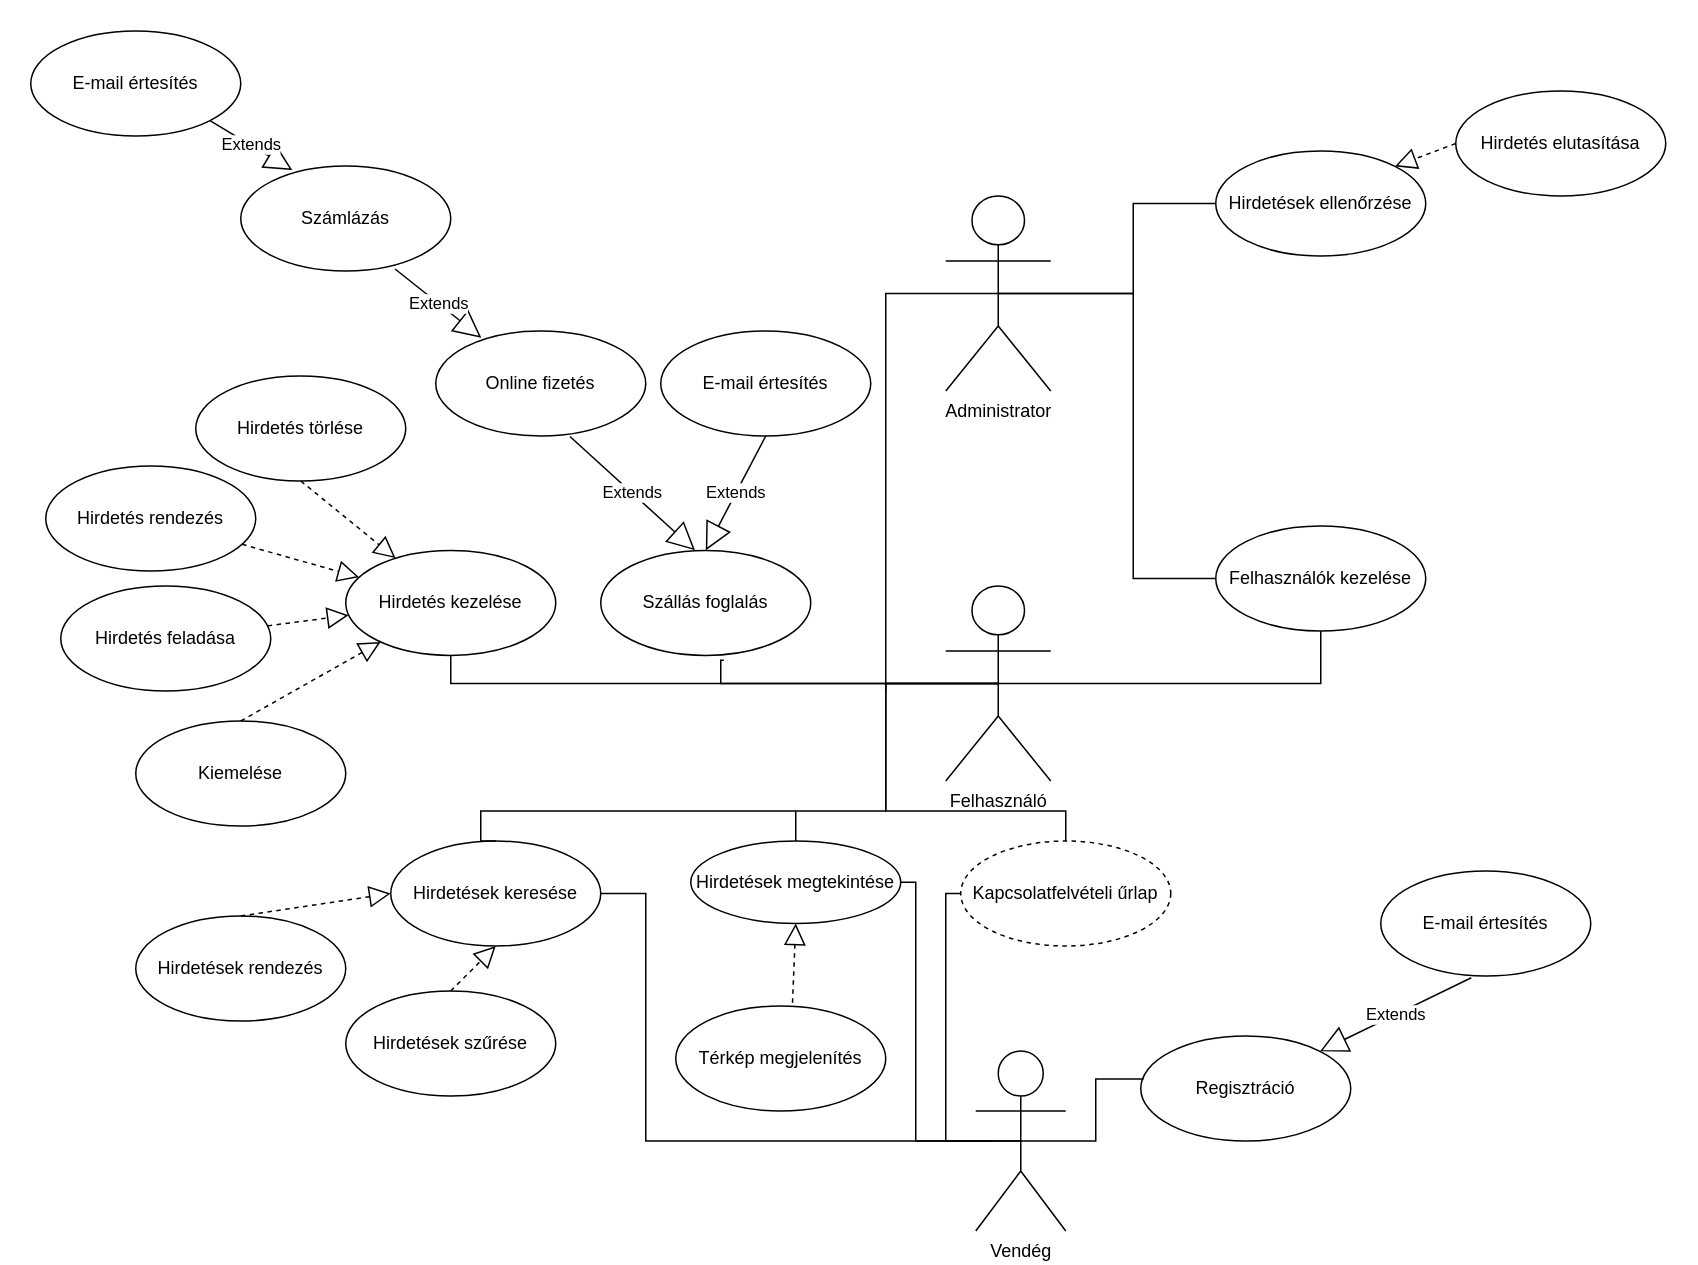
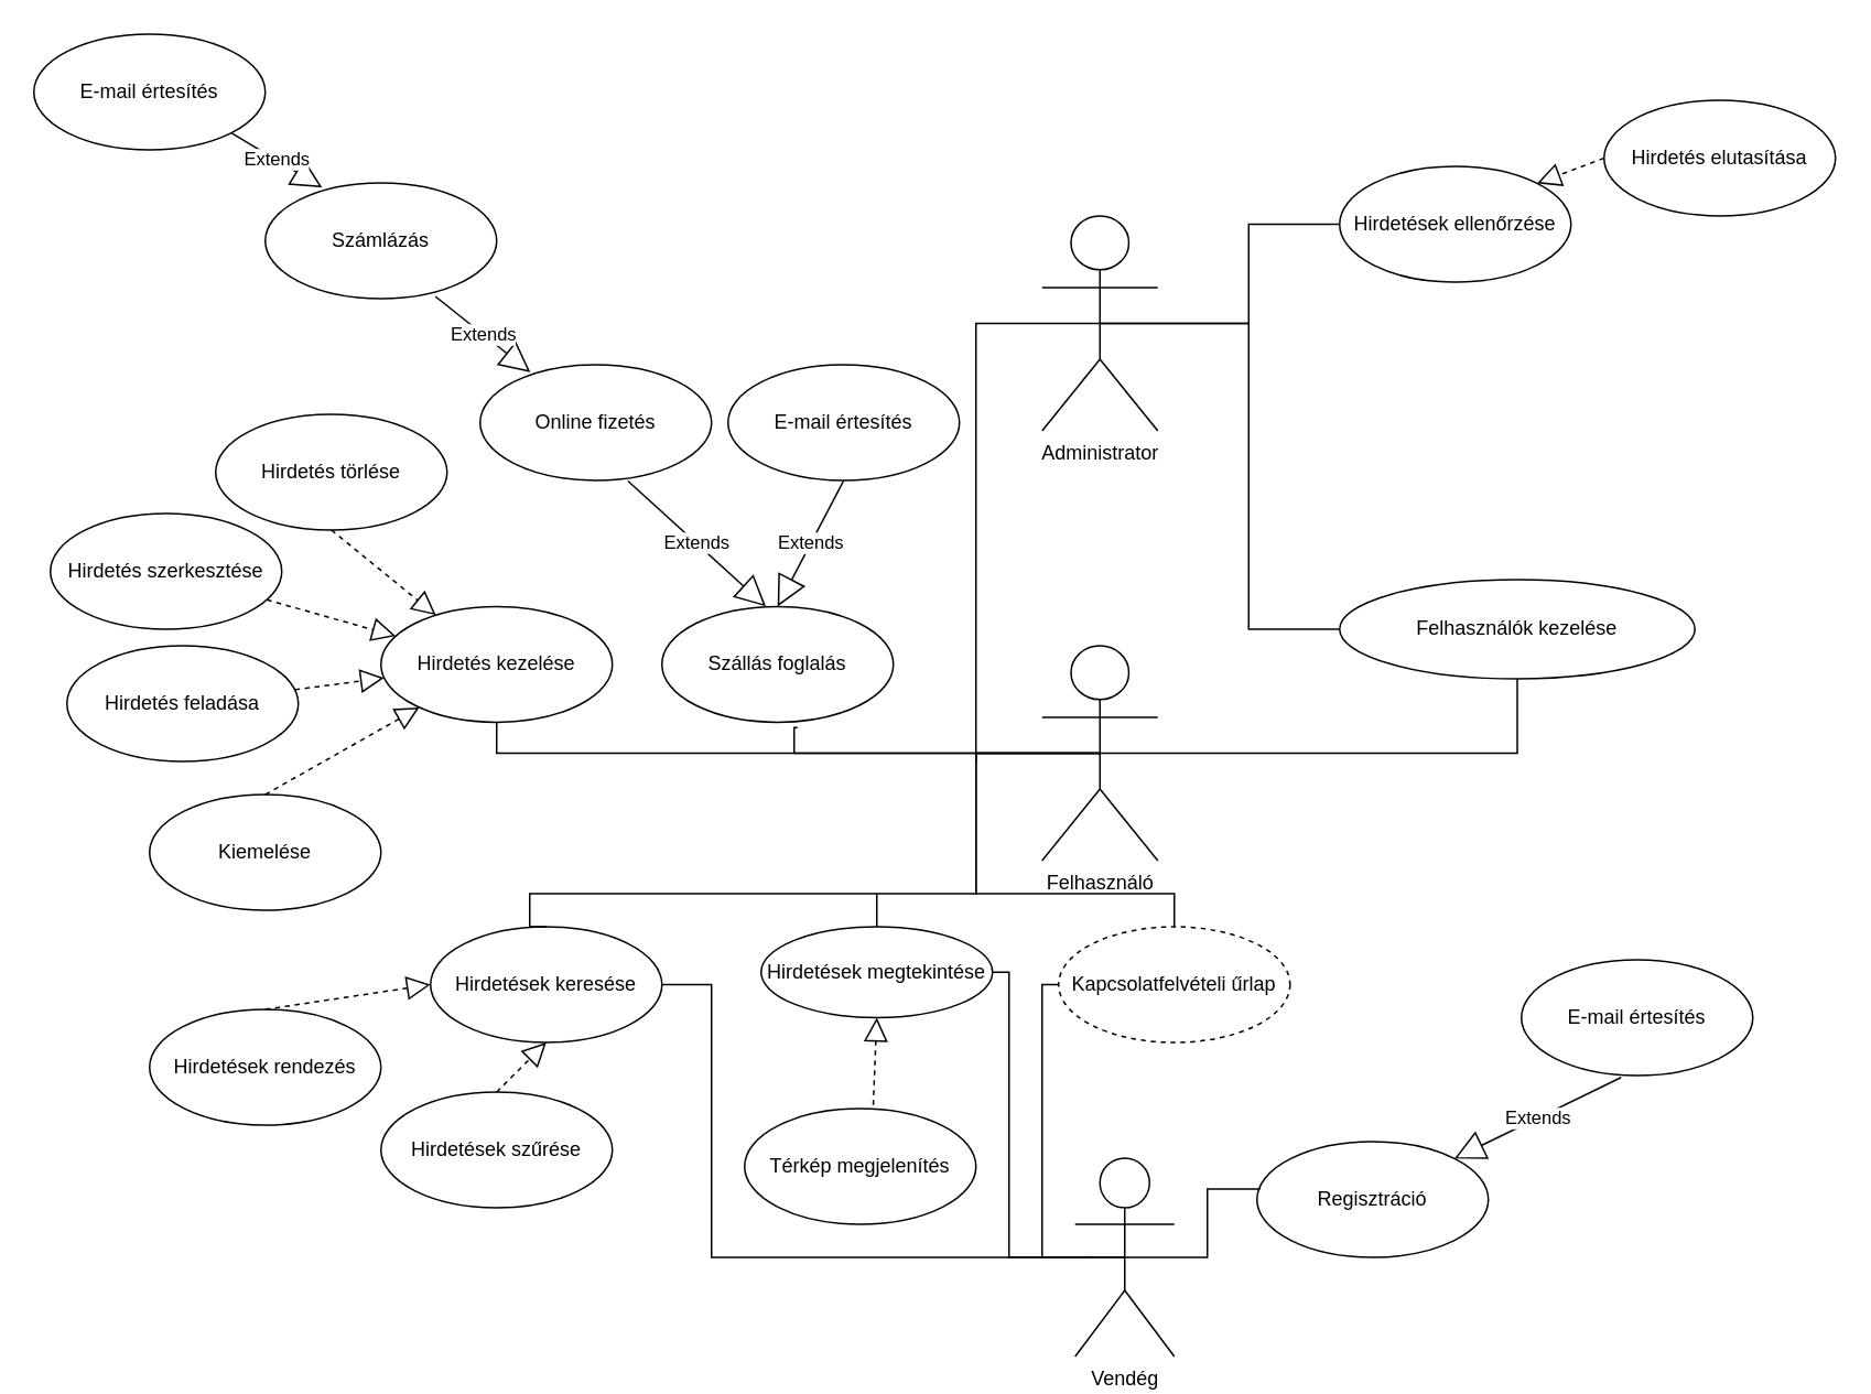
  <mxCell id="0" />
  <mxCell id="1" parent="0" />
  <mxCell id="2" value="Felhasználó&lt;br&gt;" style="shape=umlActor;verticalLabelPosition=bottom;verticalAlign=top;html=1;" vertex="1" parent="1"><mxGeometry x="630" y="390" width="70" height="130" as="geometry" /></mxCell>
- <mxCell id="3" value="Felhasználók kezelése" style="ellipse;whiteSpace=wrap;html=1;" vertex="1" parent="1"><mxGeometry x="810" y="350" width="140" height="70" as="geometry" /></mxCell>
+ <mxCell id="3" value="Felhasználók kezelése" style="ellipse;whiteSpace=wrap;html=1;" vertex="1" parent="1"><mxGeometry x="810" y="350" width="215" height="60" as="geometry" /></mxCell>
  <mxCell id="4" value="Administrator" style="shape=umlActor;verticalLabelPosition=bottom;verticalAlign=top;html=1;" vertex="1" parent="1"><mxGeometry x="630" y="130" width="70" height="130" as="geometry" /></mxCell>
  <mxCell id="5" value="Hirdetések ellenőrzése" style="ellipse;whiteSpace=wrap;html=1;" vertex="1" parent="1"><mxGeometry x="810" y="100" width="140" height="70" as="geometry" /></mxCell>
  <mxCell id="6" value="Hirdetés kezelése" style="ellipse;whiteSpace=wrap;html=1;" vertex="1" parent="1"><mxGeometry x="230" y="366.25" width="140" height="70" as="geometry" /></mxCell>
  <mxCell id="7" value="Hirdetés törlése" style="ellipse;whiteSpace=wrap;html=1;" vertex="1" parent="1"><mxGeometry x="130" y="250" width="140" height="70" as="geometry" /></mxCell>
- <mxCell id="8" value="Hirdetés rendezés" style="ellipse;whiteSpace=wrap;html=1;" vertex="1" parent="1"><mxGeometry x="30" y="310" width="140" height="70" as="geometry" /></mxCell>
+ <mxCell id="8" value="Hirdetés szerkesztése" style="ellipse;whiteSpace=wrap;html=1;" vertex="1" parent="1"><mxGeometry x="30" y="310" width="140" height="70" as="geometry" /></mxCell>
  <mxCell id="9" value="Hirdetés feladása" style="ellipse;whiteSpace=wrap;html=1;" vertex="1" parent="1"><mxGeometry x="40" y="390" width="140" height="70" as="geometry" /></mxCell>
  <mxCell id="10" value="Kiemelése" style="ellipse;whiteSpace=wrap;html=1;" vertex="1" parent="1"><mxGeometry x="90" y="480" width="140" height="70" as="geometry" /></mxCell>
  <mxCell id="11" value="" style="endArrow=block;dashed=1;endFill=0;endSize=12;html=1;rounded=0;exitX=0.5;exitY=1;exitDx=0;exitDy=0;" edge="1" parent="1" source="7" target="6"><mxGeometry width="160" relative="1" as="geometry"><mxPoint x="990.081" y="300.001" as="sourcePoint" /><mxPoint x="980" y="380.83" as="targetPoint" /></mxGeometry></mxCell>
  <mxCell id="12" value="" style="endArrow=block;dashed=1;endFill=0;endSize=12;html=1;rounded=0;" edge="1" parent="1" source="8" target="6"><mxGeometry width="160" relative="1" as="geometry"><mxPoint x="938.608" y="386.252" as="sourcePoint" /><mxPoint x="880.001" y="436.038" as="targetPoint" /></mxGeometry></mxCell>
  <mxCell id="13" value="" style="endArrow=block;dashed=1;endFill=0;endSize=12;html=1;rounded=0;" edge="1" parent="1" source="9" target="6"><mxGeometry width="160" relative="1" as="geometry"><mxPoint x="924.218" y="361.332" as="sourcePoint" /><mxPoint x="865.611" y="411.118" as="targetPoint" /></mxGeometry></mxCell>
  <mxCell id="14" value="" style="endArrow=block;dashed=1;endFill=0;endSize=12;html=1;rounded=0;exitX=0.5;exitY=0;exitDx=0;exitDy=0;" edge="1" parent="1" source="10" target="6"><mxGeometry width="160" relative="1" as="geometry"><mxPoint x="934.218" y="371.332" as="sourcePoint" /><mxPoint x="875.611" y="421.118" as="targetPoint" /></mxGeometry></mxCell>
  <mxCell id="15" value="" style="endArrow=none;html=1;edgeStyle=orthogonalEdgeStyle;rounded=0;exitX=0.5;exitY=0.5;exitDx=0;exitDy=0;exitPerimeter=0;entryX=0.5;entryY=1;entryDx=0;entryDy=0;" edge="1" parent="1" source="2" target="6"><mxGeometry relative="1" as="geometry"><mxPoint x="770" y="396.25" as="sourcePoint" /><mxPoint x="300" y="455" as="targetPoint" /></mxGeometry></mxCell>
  <mxCell id="16" value="" style="endArrow=none;html=1;edgeStyle=orthogonalEdgeStyle;rounded=0;exitX=0.5;exitY=0.5;exitDx=0;exitDy=0;exitPerimeter=0;" edge="1" parent="1" source="4" target="5"><mxGeometry relative="1" as="geometry"><mxPoint x="-90" y="100" as="sourcePoint" /><mxPoint x="60" y="50" as="targetPoint" /></mxGeometry></mxCell>
  <mxCell id="17" value="Vendég&lt;br&gt;" style="shape=umlActor;verticalLabelPosition=bottom;verticalAlign=top;html=1;" vertex="1" parent="1"><mxGeometry x="650" y="700" width="60" height="120" as="geometry" /></mxCell>
  <mxCell id="18" value="Regisztráció" style="ellipse;whiteSpace=wrap;html=1;" vertex="1" parent="1"><mxGeometry x="760" y="690" width="140" height="70" as="geometry" /></mxCell>
  <mxCell id="19" value="Hirdetések keresése" style="ellipse;whiteSpace=wrap;html=1;" vertex="1" parent="1"><mxGeometry x="260" y="560" width="140" height="70" as="geometry" /></mxCell>
  <mxCell id="20" value="Hirdetések megtekintése" style="ellipse;whiteSpace=wrap;html=1;" vertex="1" parent="1"><mxGeometry x="460" y="560" width="140" height="55" as="geometry" /></mxCell>
  <mxCell id="21" value="Hirdetések rendezés" style="ellipse;whiteSpace=wrap;html=1;" vertex="1" parent="1"><mxGeometry x="90" y="610" width="140" height="70" as="geometry" /></mxCell>
  <mxCell id="22" value="" style="endArrow=block;dashed=1;endFill=0;endSize=12;html=1;rounded=0;exitX=0.5;exitY=0;exitDx=0;exitDy=0;entryX=0;entryY=0.5;entryDx=0;entryDy=0;" edge="1" parent="1" source="21" target="19"><mxGeometry width="160" relative="1" as="geometry"><mxPoint x="746.193" y="840.001" as="sourcePoint" /><mxPoint x="320" y="620" as="targetPoint" /></mxGeometry></mxCell>
  <mxCell id="23" value="Hirdetések szűrése" style="ellipse;whiteSpace=wrap;html=1;" vertex="1" parent="1"><mxGeometry x="230" y="660" width="140" height="70" as="geometry" /></mxCell>
  <mxCell id="24" value="" style="endArrow=block;dashed=1;endFill=0;endSize=12;html=1;rounded=0;exitX=0.5;exitY=0;exitDx=0;exitDy=0;entryX=0.5;entryY=1;entryDx=0;entryDy=0;" edge="1" parent="1" source="23" target="19"><mxGeometry width="160" relative="1" as="geometry"><mxPoint x="730" y="840" as="sourcePoint" /><mxPoint x="340" y="660" as="targetPoint" /></mxGeometry></mxCell>
  <mxCell id="25" value="Szállás foglalás" style="ellipse;whiteSpace=wrap;html=1;" vertex="1" parent="1"><mxGeometry x="400" y="366.25" width="140" height="70" as="geometry" /></mxCell>
  <mxCell id="26" value="" style="endArrow=none;html=1;edgeStyle=orthogonalEdgeStyle;rounded=0;entryX=0.5;entryY=0.5;entryDx=0;entryDy=0;entryPerimeter=0;exitX=0.586;exitY=1.046;exitDx=0;exitDy=0;exitPerimeter=0;" edge="1" parent="1" source="25" target="2"><mxGeometry relative="1" as="geometry"><mxPoint x="480" y="440" as="sourcePoint" /><mxPoint x="575" y="444.413" as="targetPoint" /><Array as="points"><mxPoint x="480" y="440" /><mxPoint x="480" y="455" /></Array></mxGeometry></mxCell>
  <mxCell id="27" value="" style="endArrow=none;html=1;edgeStyle=orthogonalEdgeStyle;rounded=0;entryX=0.5;entryY=0.5;entryDx=0;entryDy=0;entryPerimeter=0;exitX=0.5;exitY=0;exitDx=0;exitDy=0;" edge="1" parent="1" source="19" target="2"><mxGeometry relative="1" as="geometry"><mxPoint x="450" y="470.003" as="sourcePoint" /><mxPoint x="565" y="523.67" as="targetPoint" /><Array as="points"><mxPoint x="320" y="540" /><mxPoint x="590" y="540" /><mxPoint x="590" y="455" /></Array></mxGeometry></mxCell>
  <mxCell id="28" value="" style="endArrow=none;html=1;edgeStyle=orthogonalEdgeStyle;rounded=0;entryX=0.5;entryY=0.5;entryDx=0;entryDy=0;entryPerimeter=0;exitX=1;exitY=0.5;exitDx=0;exitDy=0;" edge="1" parent="1" source="20" target="17"><mxGeometry relative="1" as="geometry"><mxPoint x="610" y="600" as="sourcePoint" /><mxPoint x="675" y="465" as="targetPoint" /><Array as="points"><mxPoint x="610" y="760" /></Array></mxGeometry></mxCell>
  <mxCell id="29" value="" style="endArrow=none;html=1;edgeStyle=orthogonalEdgeStyle;rounded=0;exitX=0.5;exitY=0.5;exitDx=0;exitDy=0;exitPerimeter=0;entryX=0.014;entryY=0.41;entryDx=0;entryDy=0;entryPerimeter=0;" edge="1" parent="1" source="17" target="18"><mxGeometry relative="1" as="geometry"><mxPoint x="690" y="675" as="sourcePoint" /><mxPoint x="805" y="621.333" as="targetPoint" /><Array as="points"><mxPoint x="730" y="760" /><mxPoint x="730" y="719" /></Array></mxGeometry></mxCell>
  <mxCell id="30" value="" style="endArrow=none;html=1;edgeStyle=orthogonalEdgeStyle;rounded=0;exitX=0.5;exitY=0;exitDx=0;exitDy=0;" edge="1" parent="1" source="20"><mxGeometry relative="1" as="geometry"><mxPoint x="685" y="573.67" as="sourcePoint" /><mxPoint x="530" y="540" as="targetPoint" /></mxGeometry></mxCell>
  <mxCell id="31" value="E-mail értesítés" style="ellipse;whiteSpace=wrap;html=1;" vertex="1" parent="1"><mxGeometry x="440" y="220" width="140" height="70" as="geometry" /></mxCell>
  <mxCell id="32" value="Extends" style="endArrow=block;endSize=16;endFill=0;html=1;rounded=0;entryX=0.5;entryY=0;entryDx=0;entryDy=0;exitX=0.5;exitY=1;exitDx=0;exitDy=0;" edge="1" parent="1" source="31" target="25"><mxGeometry width="160" relative="1" as="geometry"><mxPoint x="540" y="300" as="sourcePoint" /><mxPoint x="700" y="300" as="targetPoint" /></mxGeometry></mxCell>
  <mxCell id="33" value="" style="endArrow=none;html=1;edgeStyle=orthogonalEdgeStyle;rounded=0;entryX=0.5;entryY=0.5;entryDx=0;entryDy=0;entryPerimeter=0;" edge="1" parent="1" target="4"><mxGeometry relative="1" as="geometry"><mxPoint x="590" y="460" as="sourcePoint" /><mxPoint x="595" y="195" as="targetPoint" /><Array as="points"><mxPoint x="590" y="310" /><mxPoint x="590" y="195" /></Array></mxGeometry></mxCell>
  <mxCell id="34" value="" style="endArrow=none;html=1;edgeStyle=orthogonalEdgeStyle;rounded=0;exitX=1;exitY=0.5;exitDx=0;exitDy=0;entryX=0.5;entryY=0.5;entryDx=0;entryDy=0;entryPerimeter=0;" edge="1" parent="1" source="19" target="17"><mxGeometry relative="1" as="geometry"><mxPoint x="430" y="640" as="sourcePoint" /><mxPoint x="660" y="760" as="targetPoint" /><Array as="points"><mxPoint x="430" y="595" /><mxPoint x="430" y="760" /></Array></mxGeometry></mxCell>
  <mxCell id="35" value="Online fizetés" style="ellipse;whiteSpace=wrap;html=1;" vertex="1" parent="1"><mxGeometry x="290" y="220" width="140" height="70" as="geometry" /></mxCell>
  <mxCell id="36" value="Extends" style="endArrow=block;endSize=16;endFill=0;html=1;rounded=0;entryX=0.449;entryY=-0.001;entryDx=0;entryDy=0;exitX=0.639;exitY=1.005;exitDx=0;exitDy=0;exitPerimeter=0;entryPerimeter=0;" edge="1" parent="1" source="35" target="25"><mxGeometry width="160" relative="1" as="geometry"><mxPoint x="520" y="300" as="sourcePoint" /><mxPoint x="480" y="376.25" as="targetPoint" /></mxGeometry></mxCell>
  <mxCell id="37" value="" style="endArrow=none;html=1;edgeStyle=orthogonalEdgeStyle;rounded=0;exitX=0.5;exitY=0.5;exitDx=0;exitDy=0;exitPerimeter=0;entryX=0;entryY=0.5;entryDx=0;entryDy=0;" edge="1" parent="1" source="4" target="3"><mxGeometry relative="1" as="geometry"><mxPoint x="675" y="205" as="sourcePoint" /><mxPoint x="829.44" y="323.27" as="targetPoint" /></mxGeometry></mxCell>
  <mxCell id="38" value="" style="endArrow=none;html=1;edgeStyle=orthogonalEdgeStyle;rounded=0;exitX=0.5;exitY=0.5;exitDx=0;exitDy=0;exitPerimeter=0;entryX=0.5;entryY=1;entryDx=0;entryDy=0;" edge="1" parent="1" source="2" target="3"><mxGeometry relative="1" as="geometry"><mxPoint x="680" y="460" as="sourcePoint" /><mxPoint x="880" y="455" as="targetPoint" /></mxGeometry></mxCell>
  <mxCell id="39" value="E-mail értesítés" style="ellipse;whiteSpace=wrap;html=1;" vertex="1" parent="1"><mxGeometry x="920" y="580" width="140" height="70" as="geometry" /></mxCell>
  <mxCell id="40" value="Extends" style="endArrow=block;endSize=16;endFill=0;html=1;rounded=0;entryX=1;entryY=0;entryDx=0;entryDy=0;exitX=0.431;exitY=1.017;exitDx=0;exitDy=0;exitPerimeter=0;" edge="1" parent="1" source="39" target="18"><mxGeometry width="160" relative="1" as="geometry"><mxPoint x="940" y="640" as="sourcePoint" /><mxPoint x="900" y="706.25" as="targetPoint" /></mxGeometry></mxCell>
  <mxCell id="41" value="Hirdetés elutasítása" style="ellipse;whiteSpace=wrap;html=1;" vertex="1" parent="1"><mxGeometry x="970" y="60" width="140" height="70" as="geometry" /></mxCell>
  <mxCell id="42" value="" style="endArrow=block;dashed=1;endFill=0;endSize=12;html=1;rounded=0;exitX=0;exitY=0.5;exitDx=0;exitDy=0;entryX=1;entryY=0;entryDx=0;entryDy=0;" edge="1" parent="1" source="41" target="5"><mxGeometry width="160" relative="1" as="geometry"><mxPoint x="993.9" y="117.97" as="sourcePoint" /><mxPoint x="990" y="170" as="targetPoint" /></mxGeometry></mxCell>
  <mxCell id="43" value="Számlázás" style="ellipse;whiteSpace=wrap;html=1;" vertex="1" parent="1"><mxGeometry x="160" y="110" width="140" height="70" as="geometry" /></mxCell>
  <mxCell id="44" value="Extends" style="endArrow=block;endSize=16;endFill=0;html=1;rounded=0;entryX=0.217;entryY=0.064;entryDx=0;entryDy=0;exitX=0.735;exitY=0.981;exitDx=0;exitDy=0;exitPerimeter=0;entryPerimeter=0;" edge="1" parent="1" source="43" target="35"><mxGeometry width="160" relative="1" as="geometry"><mxPoint x="230" y="157.08" as="sourcePoint" /><mxPoint x="313.4" y="232.91" as="targetPoint" /></mxGeometry></mxCell>
  <mxCell id="45" value="E-mail értesítés" style="ellipse;whiteSpace=wrap;html=1;" vertex="1" parent="1"><mxGeometry x="20" y="20" width="140" height="70" as="geometry" /></mxCell>
  <mxCell id="46" value="Extends" style="endArrow=block;endSize=16;endFill=0;html=1;rounded=0;entryX=0.246;entryY=0.04;entryDx=0;entryDy=0;exitX=1;exitY=1;exitDx=0;exitDy=0;entryPerimeter=0;" edge="1" parent="1" source="45" target="43"><mxGeometry width="160" relative="1" as="geometry"><mxPoint x="190" y="40" as="sourcePoint" /><mxPoint x="150" y="116.25" as="targetPoint" /></mxGeometry></mxCell>
  <mxCell id="47" value="Térkép megjelenítés" style="ellipse;whiteSpace=wrap;html=1;" vertex="1" parent="1"><mxGeometry x="450" y="670" width="140" height="70" as="geometry" /></mxCell>
  <mxCell id="48" value="" style="endArrow=block;dashed=1;endFill=0;endSize=12;html=1;rounded=0;exitX=0.556;exitY=-0.031;exitDx=0;exitDy=0;entryX=0.5;entryY=1;entryDx=0;entryDy=0;exitPerimeter=0;" edge="1" parent="1" source="47" target="20"><mxGeometry width="160" relative="1" as="geometry"><mxPoint x="490" y="670" as="sourcePoint" /><mxPoint x="520" y="640" as="targetPoint" /></mxGeometry></mxCell>
  <mxCell id="49" value="Kapcsolatfelvételi űrlap" style="ellipse;whiteSpace=wrap;html=1;dashed=1;" vertex="1" parent="1"><mxGeometry x="640" y="560" width="140" height="70" as="geometry" /></mxCell>
  <mxCell id="50" value="" style="endArrow=none;html=1;edgeStyle=orthogonalEdgeStyle;rounded=0;exitX=0;exitY=0.5;exitDx=0;exitDy=0;" edge="1" parent="1" source="49"><mxGeometry relative="1" as="geometry"><mxPoint x="620" y="612.5" as="sourcePoint" /><mxPoint x="660" y="760" as="targetPoint" /><Array as="points"><mxPoint x="630" y="595" /><mxPoint x="630" y="760" /></Array></mxGeometry></mxCell>
  <mxCell id="51" value="" style="endArrow=none;html=1;edgeStyle=orthogonalEdgeStyle;rounded=0;exitX=0.5;exitY=0.5;exitDx=0;exitDy=0;entryX=0.5;entryY=0;entryDx=0;entryDy=0;exitPerimeter=0;" edge="1" parent="1" source="2" target="49"><mxGeometry relative="1" as="geometry"><mxPoint x="620" y="480" as="sourcePoint" /><mxPoint x="640" y="645" as="targetPoint" /><Array as="points"><mxPoint x="590" y="455" /><mxPoint x="590" y="540" /><mxPoint x="710" y="540" /></Array></mxGeometry></mxCell>
